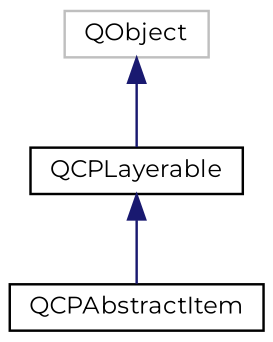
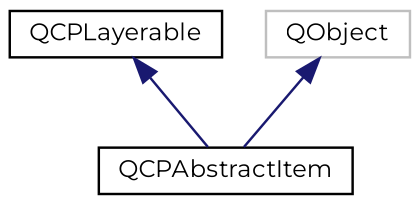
  digraph {
    fontname=Montserrat
    node [color=black fillcolor=white fontname=Montserrat fontsize=10 shape=record style=filled]
    edge [color=midnightblue dir=back fontname=Montserrat fontsize=10 labelfontname=Helvetica labelfontsize=10 style=solid]
    n1 [height=0.2 label=QCPAbstractItem width=0.4]
    n2 [height=0.2 label=QCPLayerable width=0.4]
    n3 [color=grey75 height=0.2 label=QObject width=0.4]
    n2 -> n1
-   n3 -> n2
+   n3 -> n1
  }
